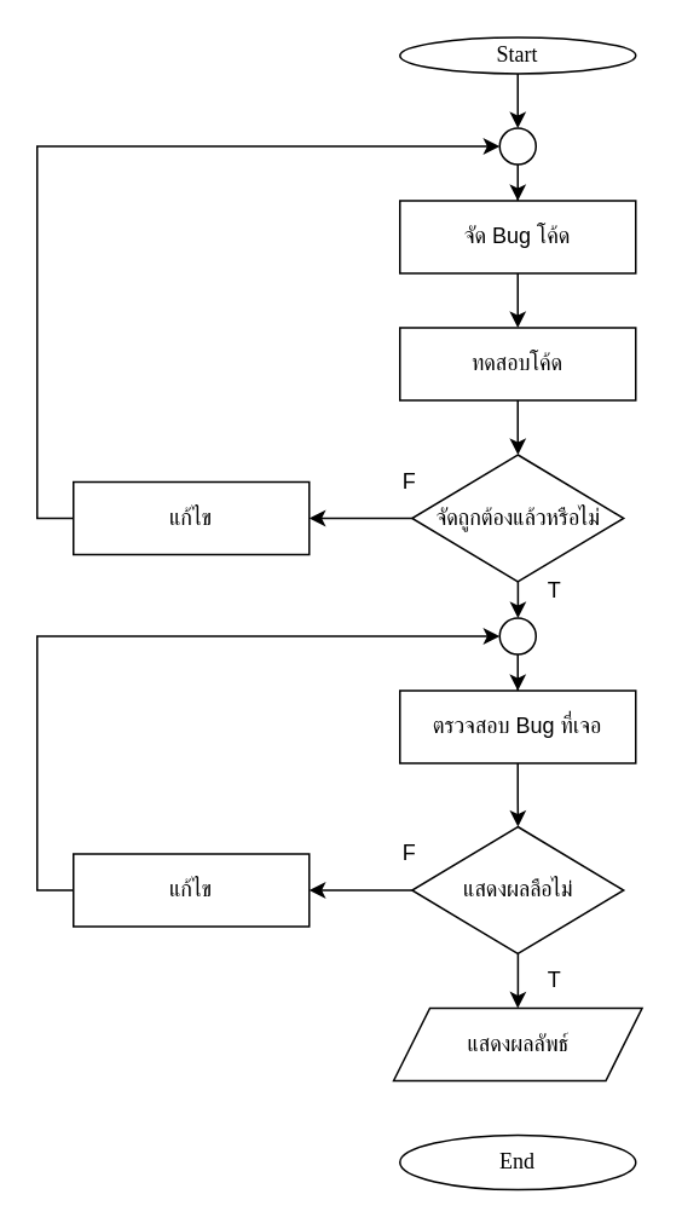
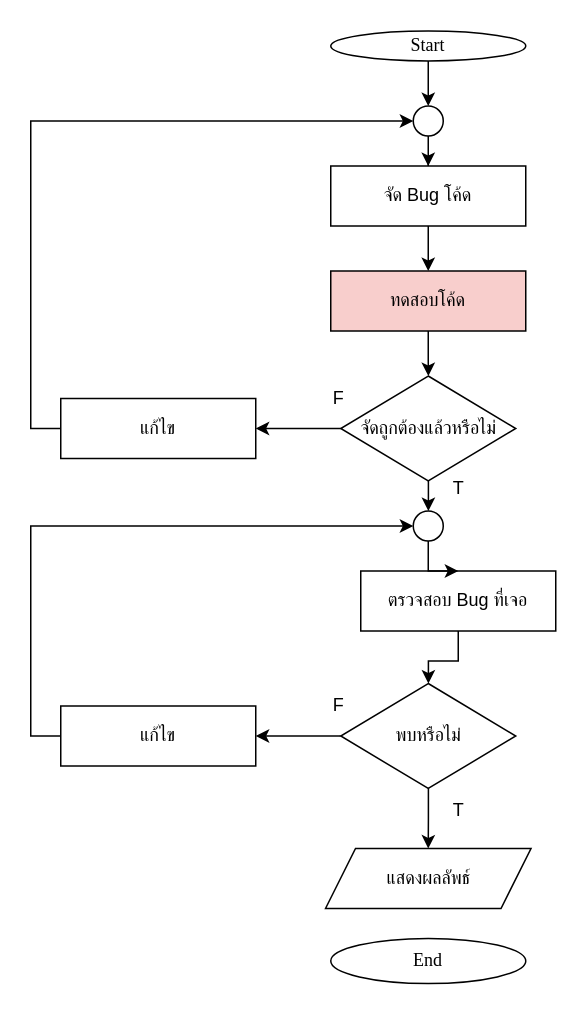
  <mxCell id="0" />
  <mxCell id="1" parent="0" />
  <mxCell id="2" style="edgeStyle=orthogonalEdgeStyle;rounded=0;orthogonalLoop=1;jettySize=auto;html=1;entryX=0.5;entryY=0;entryDx=0;entryDy=0;" edge="1" parent="1" source="3" target="27"><mxGeometry relative="1" as="geometry" /></mxCell>
  <mxCell id="3" value="&lt;font data-font-src=&quot;https://fonts.googleapis.com/css?family=Sarabun&quot; face=&quot;Sarabun&quot;&gt;Start&lt;/font&gt;" style="ellipse;whiteSpace=wrap;html=1;" parent="1" vertex="1"><mxGeometry x="220" y="20" width="130" height="20" as="geometry" /></mxCell>
  <mxCell id="4" value="&lt;font face=&quot;Sarabun&quot;&gt;End&lt;/font&gt;" style="ellipse;whiteSpace=wrap;html=1;" parent="1" vertex="1"><mxGeometry x="220.01" y="625" width="130" height="30" as="geometry" /></mxCell>
  <mxCell id="5" value="" style="edgeStyle=orthogonalEdgeStyle;rounded=0;orthogonalLoop=1;jettySize=auto;html=1;" parent="1" source="7" target="9" edge="1"><mxGeometry relative="1" as="geometry" /></mxCell>
  <mxCell id="6" style="edgeStyle=orthogonalEdgeStyle;rounded=0;orthogonalLoop=1;jettySize=auto;html=1;entryX=0.5;entryY=0;entryDx=0;entryDy=0;" edge="1" parent="1" source="7" target="29"><mxGeometry relative="1" as="geometry" /></mxCell>
  <mxCell id="7" value="จัดถูกต้องแล้วหรือไม่" style="rhombus;whiteSpace=wrap;html=1;fontFamily=Sarabun;fontSource=https%3A%2F%2Ffonts.googleapis.com%2Fcss%3Ffamily%3DSarabun;" parent="1" vertex="1"><mxGeometry x="226.67" y="250" width="116.67" height="70" as="geometry" /></mxCell>
  <mxCell id="8" style="edgeStyle=orthogonalEdgeStyle;rounded=0;orthogonalLoop=1;jettySize=auto;html=1;entryX=0;entryY=0.5;entryDx=0;entryDy=0;exitX=0;exitY=0.5;exitDx=0;exitDy=0;" parent="1" source="9" target="27" edge="1"><mxGeometry relative="1" as="geometry"><Array as="points"><mxPoint x="20" y="285" /><mxPoint x="20" y="80" /></Array></mxGeometry></mxCell>
  <mxCell id="9" value="แก้ไข" style="rounded=0;whiteSpace=wrap;html=1;" parent="1" vertex="1"><mxGeometry x="40" y="265" width="130" height="40" as="geometry" /></mxCell>
  <mxCell id="10" value="F" style="text;html=1;align=center;verticalAlign=middle;resizable=0;points=[];autosize=1;strokeColor=none;fillColor=none;" parent="1" vertex="1"><mxGeometry x="210" y="250" width="30" height="30" as="geometry" /></mxCell>
  <mxCell id="11" value="T" style="text;html=1;align=center;verticalAlign=middle;resizable=0;points=[];autosize=1;strokeColor=none;fillColor=none;" parent="1" vertex="1"><mxGeometry x="290" y="310" width="30" height="30" as="geometry" /></mxCell>
  <mxCell id="12" style="edgeStyle=orthogonalEdgeStyle;rounded=0;orthogonalLoop=1;jettySize=auto;html=1;entryX=0.5;entryY=0;entryDx=0;entryDy=0;" parent="1" source="13" edge="1"><mxGeometry relative="1" as="geometry"><mxPoint x="285" y="180" as="targetPoint" /></mxGeometry></mxCell>
  <mxCell id="13" value="จัด Bug โค้ด" style="rounded=0;whiteSpace=wrap;html=1;" parent="1" vertex="1"><mxGeometry x="220" y="110" width="130" height="40" as="geometry" /></mxCell>
  <mxCell id="14" value="" style="edgeStyle=orthogonalEdgeStyle;rounded=0;orthogonalLoop=1;jettySize=auto;html=1;" parent="1" source="15" target="7" edge="1"><mxGeometry relative="1" as="geometry" /></mxCell>
- <mxCell id="15" value="ทดสอบโค้ด" style="rounded=0;whiteSpace=wrap;html=1;" parent="1" vertex="1"><mxGeometry x="220" y="180" width="130" height="40" as="geometry" /></mxCell>
- <mxCell id="16" value="แสดงผลลัพธ์" style="shape=parallelogram;perimeter=parallelogramPerimeter;whiteSpace=wrap;html=1;fixedSize=1;" parent="1" vertex="1"><mxGeometry x="216.51" y="555" width="137" height="40" as="geometry" /></mxCell>
+ <mxCell id="15" value="ทดสอบโค้ด" style="rounded=0;whiteSpace=wrap;html=1;fillColor=#f8cecc;" parent="1" vertex="1"><mxGeometry x="220" y="180" width="130" height="40" as="geometry" /></mxCell>
+ <mxCell id="16" value="แสดงผลลัพธ์" style="shape=parallelogram;perimeter=parallelogramPerimeter;whiteSpace=wrap;html=1;fixedSize=1;" parent="1" vertex="1"><mxGeometry x="216.51" y="565" width="137" height="40" as="geometry" /></mxCell>
  <mxCell id="17" value="" style="edgeStyle=orthogonalEdgeStyle;rounded=0;orthogonalLoop=1;jettySize=auto;html=1;" parent="1" source="19" target="23" edge="1"><mxGeometry relative="1" as="geometry" /></mxCell>
  <mxCell id="18" value="" style="edgeStyle=orthogonalEdgeStyle;rounded=0;orthogonalLoop=1;jettySize=auto;html=1;" parent="1" source="19" target="16" edge="1"><mxGeometry relative="1" as="geometry" /></mxCell>
- <mxCell id="19" value="แสดงผลลือไม่" style="rhombus;whiteSpace=wrap;html=1;fontFamily=Sarabun;fontSource=https%3A%2F%2Ffonts.googleapis.com%2Fcss%3Ffamily%3DSarabun;" parent="1" vertex="1"><mxGeometry x="226.67" y="455" width="116.67" height="70" as="geometry" /></mxCell>
+ <mxCell id="19" value="พบหรือไม่" style="rhombus;whiteSpace=wrap;html=1;fontFamily=Sarabun;fontSource=https%3A%2F%2Ffonts.googleapis.com%2Fcss%3Ffamily%3DSarabun;" parent="1" vertex="1"><mxGeometry x="226.67" y="455" width="116.67" height="70" as="geometry" /></mxCell>
  <mxCell id="20" value="" style="edgeStyle=orthogonalEdgeStyle;rounded=0;orthogonalLoop=1;jettySize=auto;html=1;" parent="1" source="21" target="19" edge="1"><mxGeometry relative="1" as="geometry" /></mxCell>
- <mxCell id="21" value="ตรวจสอบ Bug ที่เจอ" style="rounded=0;whiteSpace=wrap;html=1;" parent="1" vertex="1"><mxGeometry x="220" y="380" width="130" height="40" as="geometry" /></mxCell>
+ <mxCell id="21" value="ตรวจสอบ Bug ที่เจอ" style="rounded=0;whiteSpace=wrap;html=1;" parent="1" vertex="1"><mxGeometry x="240" y="380" width="130" height="40" as="geometry" /></mxCell>
  <mxCell id="22" style="edgeStyle=orthogonalEdgeStyle;rounded=0;orthogonalLoop=1;jettySize=auto;html=1;entryX=0;entryY=0.5;entryDx=0;entryDy=0;" parent="1" source="23" target="29" edge="1"><mxGeometry relative="1" as="geometry"><Array as="points"><mxPoint x="20" y="490" /><mxPoint x="20" y="350" /></Array></mxGeometry></mxCell>
  <mxCell id="23" value="แก้ไข" style="rounded=0;whiteSpace=wrap;html=1;" parent="1" vertex="1"><mxGeometry x="40" y="470" width="130" height="40" as="geometry" /></mxCell>
  <mxCell id="24" value="F" style="text;html=1;align=center;verticalAlign=middle;resizable=0;points=[];autosize=1;strokeColor=none;fillColor=none;" parent="1" vertex="1"><mxGeometry x="210" y="455" width="30" height="30" as="geometry" /></mxCell>
  <mxCell id="25" value="T" style="text;html=1;align=center;verticalAlign=middle;resizable=0;points=[];autosize=1;strokeColor=none;fillColor=none;" parent="1" vertex="1"><mxGeometry x="290" y="525" width="30" height="30" as="geometry" /></mxCell>
  <mxCell id="26" style="edgeStyle=orthogonalEdgeStyle;rounded=0;orthogonalLoop=1;jettySize=auto;html=1;entryX=0.5;entryY=0;entryDx=0;entryDy=0;" edge="1" parent="1" source="27" target="13"><mxGeometry relative="1" as="geometry" /></mxCell>
  <mxCell id="27" value="" style="ellipse;whiteSpace=wrap;html=1;aspect=fixed;" vertex="1" parent="1"><mxGeometry x="275.01" y="70" width="20" height="20" as="geometry" /></mxCell>
  <mxCell id="28" style="edgeStyle=orthogonalEdgeStyle;rounded=0;orthogonalLoop=1;jettySize=auto;html=1;entryX=0.5;entryY=0;entryDx=0;entryDy=0;" edge="1" parent="1" source="29" target="21"><mxGeometry relative="1" as="geometry" /></mxCell>
  <mxCell id="29" value="" style="ellipse;whiteSpace=wrap;html=1;aspect=fixed;" vertex="1" parent="1"><mxGeometry x="275.01" y="340" width="20" height="20" as="geometry" /></mxCell>
